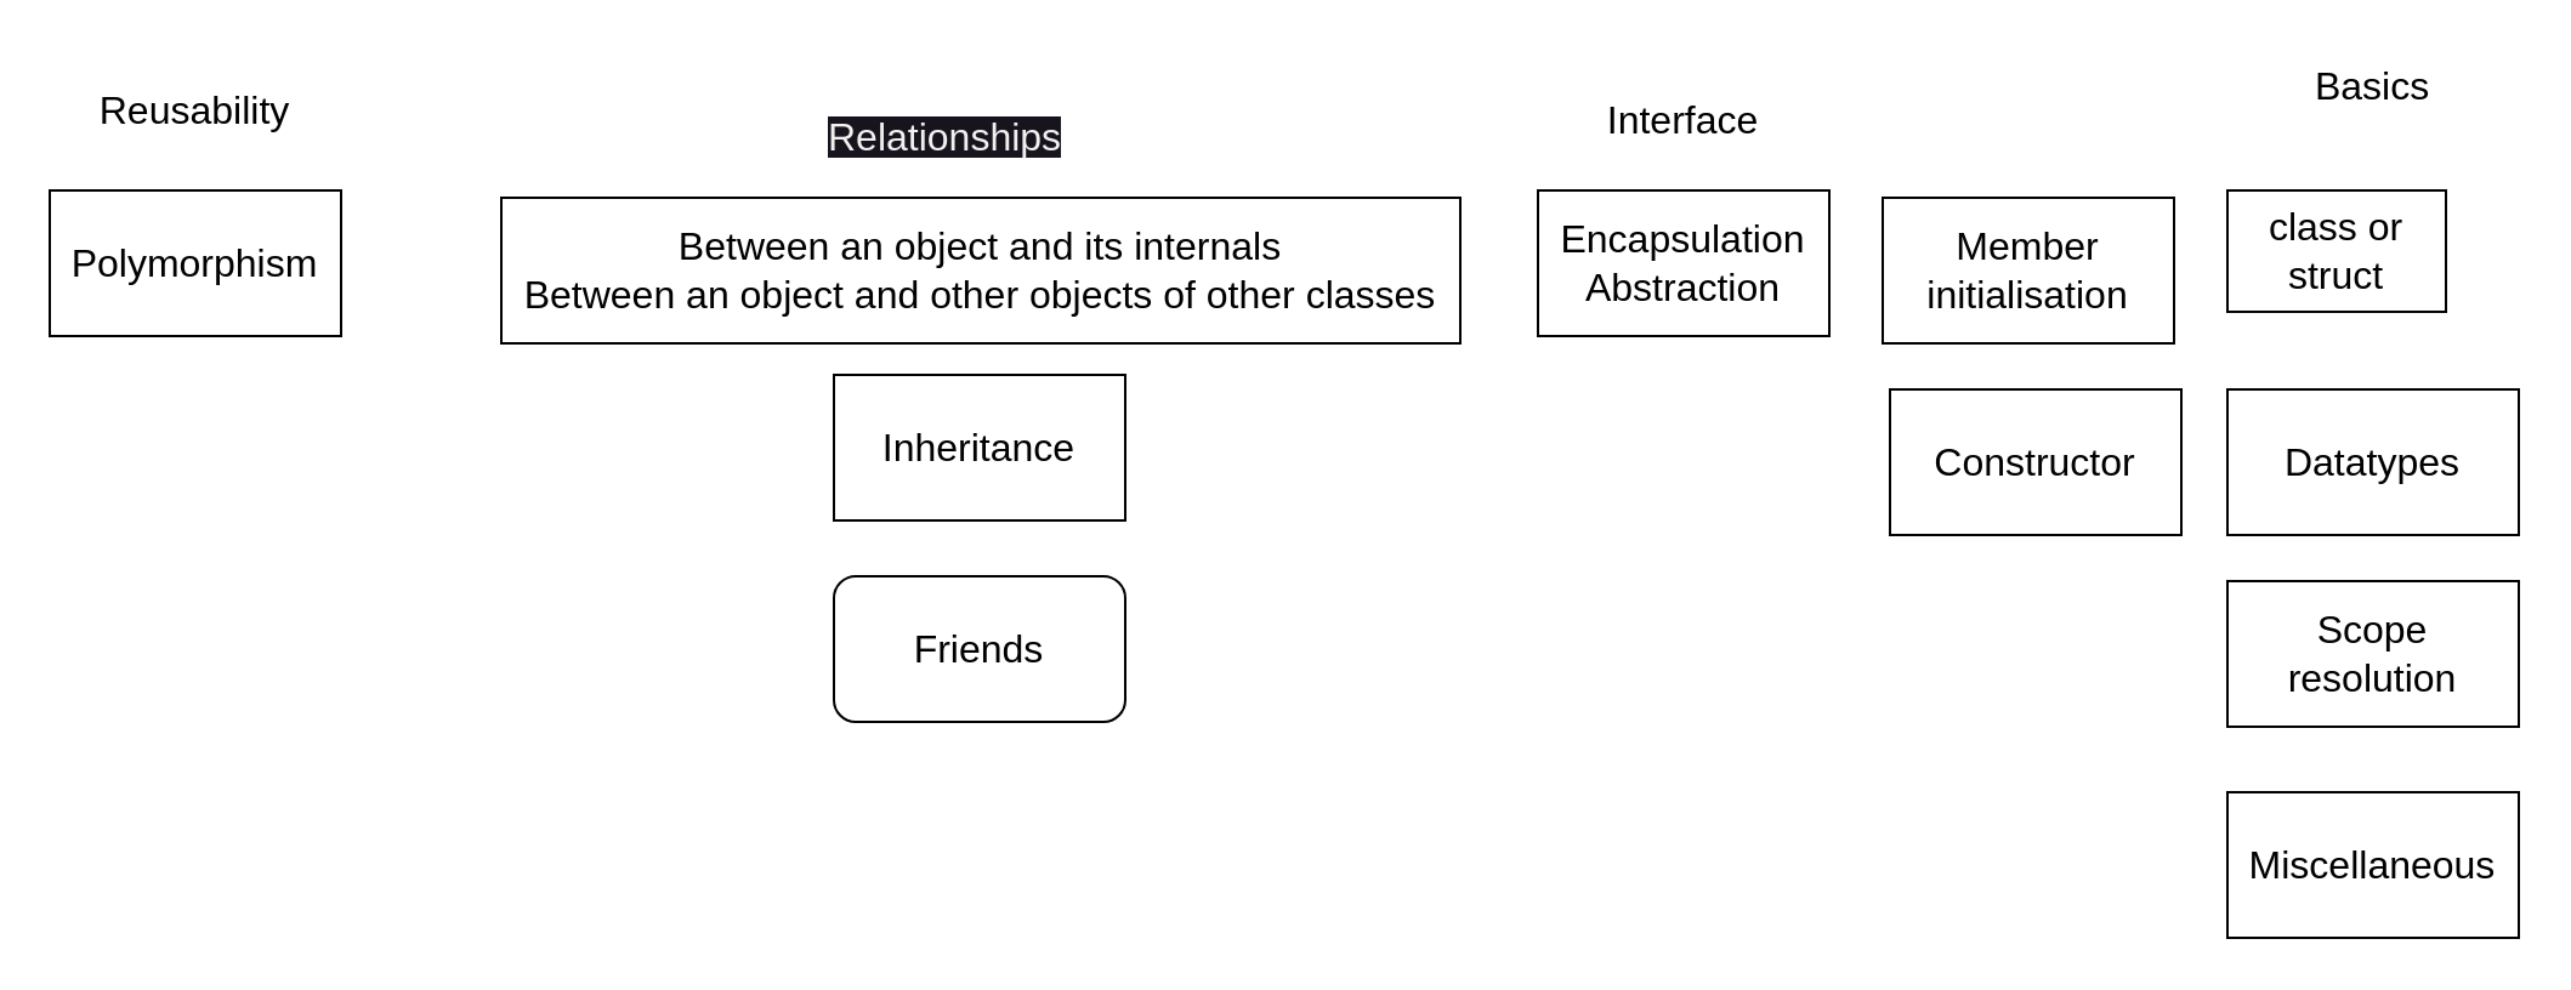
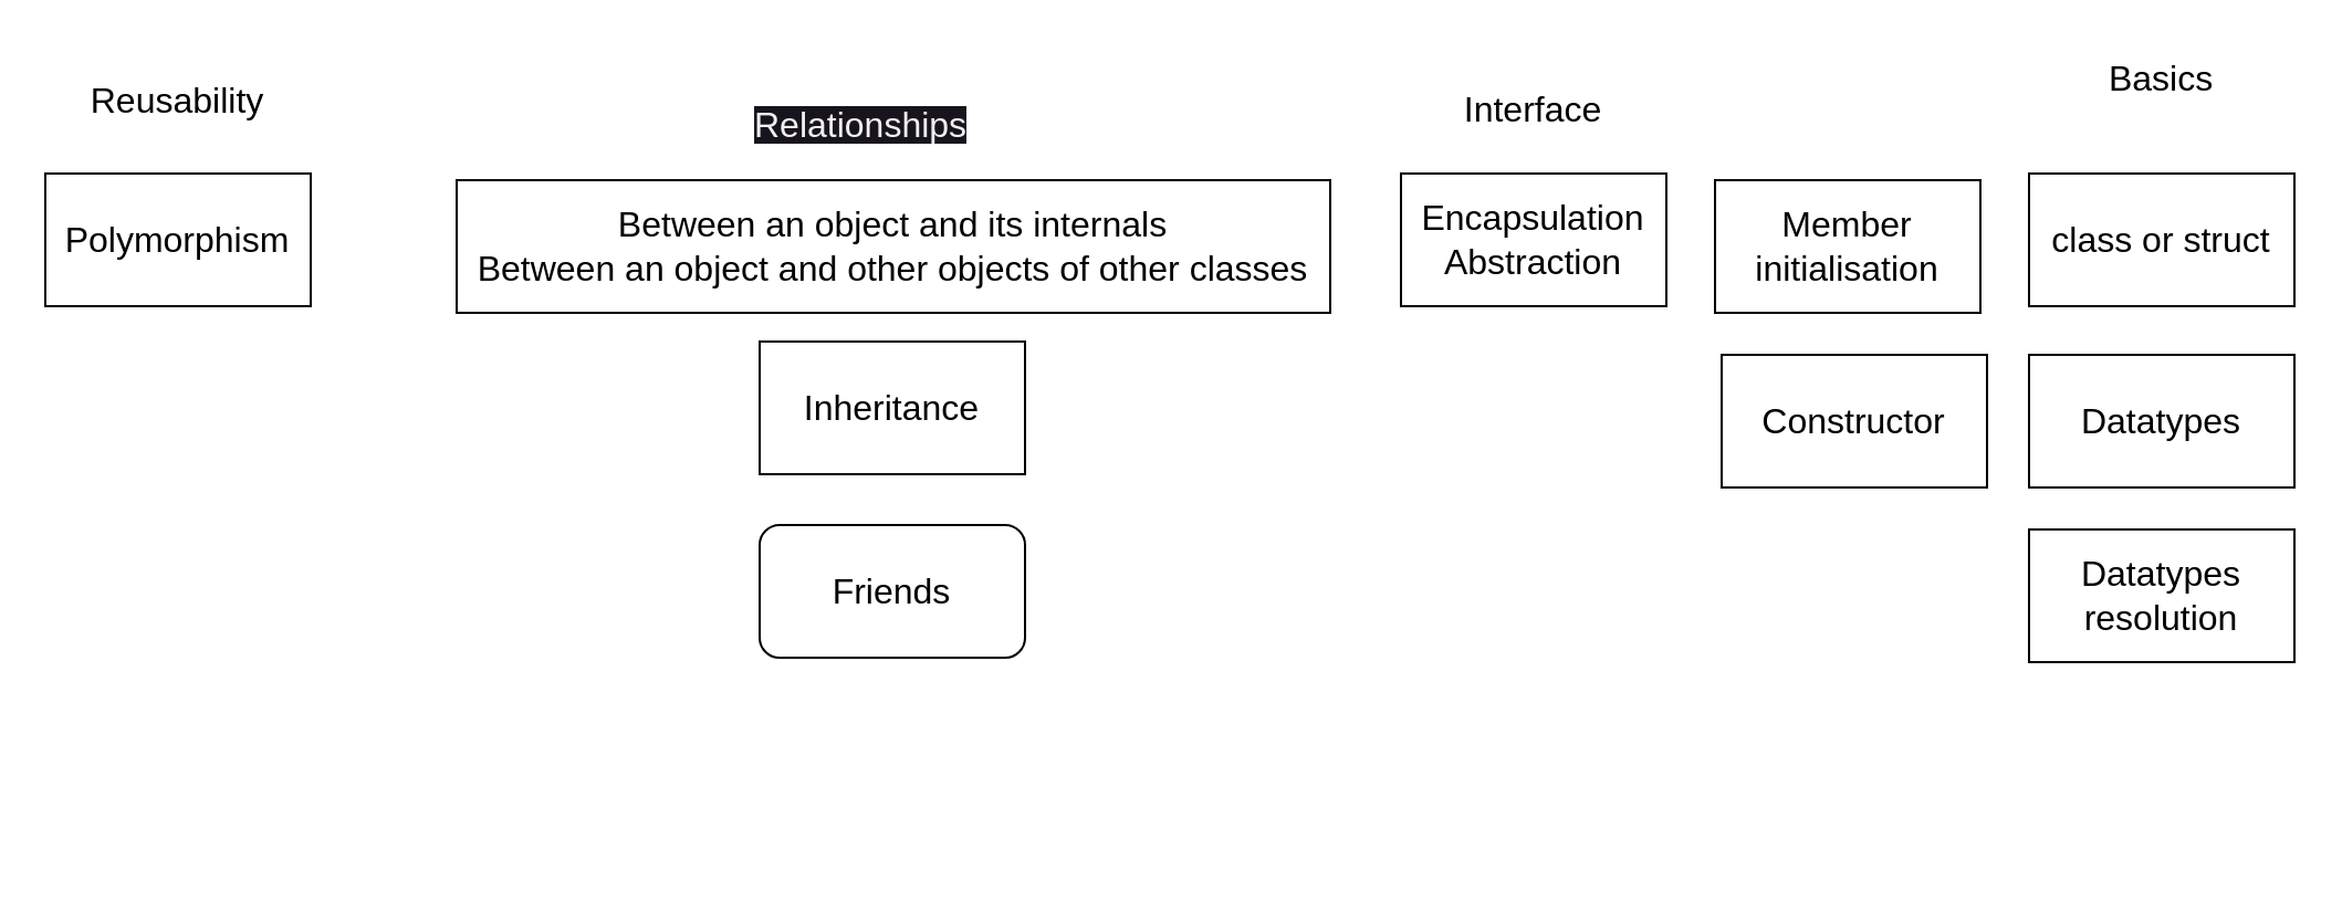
  <mxCell id="0" />
  <mxCell id="1" parent="0" />
  <mxCell id="2" value="Datatypes" style="rounded=0;whiteSpace=wrap;html=1;fontSize=16;" parent="1" vertex="1"><mxGeometry x="917" y="160" width="120" height="60" as="geometry" /></mxCell>
  <mxCell id="3" value="Member initialisation" style="rounded=0;whiteSpace=wrap;html=1;fontSize=16;" parent="1" vertex="1"><mxGeometry x="775" y="81" width="120" height="60" as="geometry" /></mxCell>
  <mxCell id="4" value="Encapsulation&lt;br&gt;Abstraction" style="rounded=0;whiteSpace=wrap;html=1;fontSize=16;" parent="1" vertex="1"><mxGeometry x="633" y="78" width="120" height="60" as="geometry" /></mxCell>
  <mxCell id="5" value="Reusability" style="text;html=1;strokeColor=none;fillColor=none;align=center;verticalAlign=middle;whiteSpace=wrap;rounded=0;fontSize=16;" parent="1" vertex="1"><mxGeometry x="50" y="30" width="60" height="30" as="geometry" /></mxCell>
  <mxCell id="6" value="Between an object and its internals&lt;br&gt;Between an object and other objects of other classes" style="rounded=0;whiteSpace=wrap;html=1;fontSize=16;" parent="1" vertex="1"><mxGeometry x="206" y="81" width="395" height="60" as="geometry" /></mxCell>
- <mxCell id="7" value="class or struct" style="rounded=0;whiteSpace=wrap;html=1;fontSize=16;" parent="1" vertex="1"><mxGeometry x="917" y="78" width="90" height="50" as="geometry" /></mxCell>
+ <mxCell id="7" value="class or struct" style="rounded=0;whiteSpace=wrap;html=1;fontSize=16;" parent="1" vertex="1"><mxGeometry x="917" y="78" width="120" height="60" as="geometry" /></mxCell>
  <mxCell id="8" value="Constructor" style="rounded=0;whiteSpace=wrap;html=1;fontSize=16;" parent="1" vertex="1"><mxGeometry x="778" y="160" width="120" height="60" as="geometry" /></mxCell>
- <mxCell id="9" value="Scope resolution" style="rounded=0;whiteSpace=wrap;html=1;fontSize=16;" parent="1" vertex="1"><mxGeometry x="917" y="239" width="120" height="60" as="geometry" /></mxCell>
+ <mxCell id="9" value="Datatypes resolution" style="rounded=0;whiteSpace=wrap;html=1;fontSize=16;" parent="1" vertex="1"><mxGeometry x="917" y="239" width="120" height="60" as="geometry" /></mxCell>
  <mxCell id="10" value="Inheritance" style="rounded=0;whiteSpace=wrap;html=1;fontSize=16;" parent="1" vertex="1"><mxGeometry x="343" y="154" width="120" height="60" as="geometry" /></mxCell>
  <mxCell id="11" value="Friends" style="whiteSpace=wrap;html=1;fontSize=16;rounded=1;" parent="1" vertex="1"><mxGeometry x="343" y="237" width="120" height="60" as="geometry" /></mxCell>
  <mxCell id="12" value="Polymorphism" style="rounded=0;whiteSpace=wrap;html=1;fontSize=16;" parent="1" vertex="1"><mxGeometry x="20" y="78" width="120" height="60" as="geometry" /></mxCell>
  <mxCell id="13" value="Basics" style="text;html=1;strokeColor=none;fillColor=none;align=center;verticalAlign=middle;whiteSpace=wrap;rounded=0;fontSize=16;" vertex="1" parent="1"><mxGeometry x="947" y="20" width="60" height="30" as="geometry" /></mxCell>
  <mxCell id="14" value="Interface" style="text;html=1;strokeColor=none;fillColor=none;align=center;verticalAlign=middle;whiteSpace=wrap;rounded=0;fontSize=16;" vertex="1" parent="1"><mxGeometry x="663" y="34" width="60" height="30" as="geometry" /></mxCell>
  <mxCell id="15" value="&lt;span style=&quot;color: rgb(240, 240, 240); font-family: Helvetica; font-size: 16px; font-style: normal; font-variant-ligatures: normal; font-variant-caps: normal; font-weight: 400; letter-spacing: normal; orphans: 2; text-align: center; text-indent: 0px; text-transform: none; widows: 2; word-spacing: 0px; -webkit-text-stroke-width: 0px; background-color: rgb(24, 20, 29); text-decoration-thickness: initial; text-decoration-style: initial; text-decoration-color: initial; float: none; display: inline !important;&quot;&gt;Relationships&lt;/span&gt;" style="text;whiteSpace=wrap;html=1;fontSize=16;" vertex="1" parent="1"><mxGeometry x="338.997" y="39.998" width="124" height="41" as="geometry" /></mxCell>
- <mxCell id="16" value="Miscellaneous" style="rounded=0;whiteSpace=wrap;html=1;fontSize=16;" vertex="1" parent="1"><mxGeometry x="917" y="326" width="120" height="60" as="geometry" /></mxCell>
